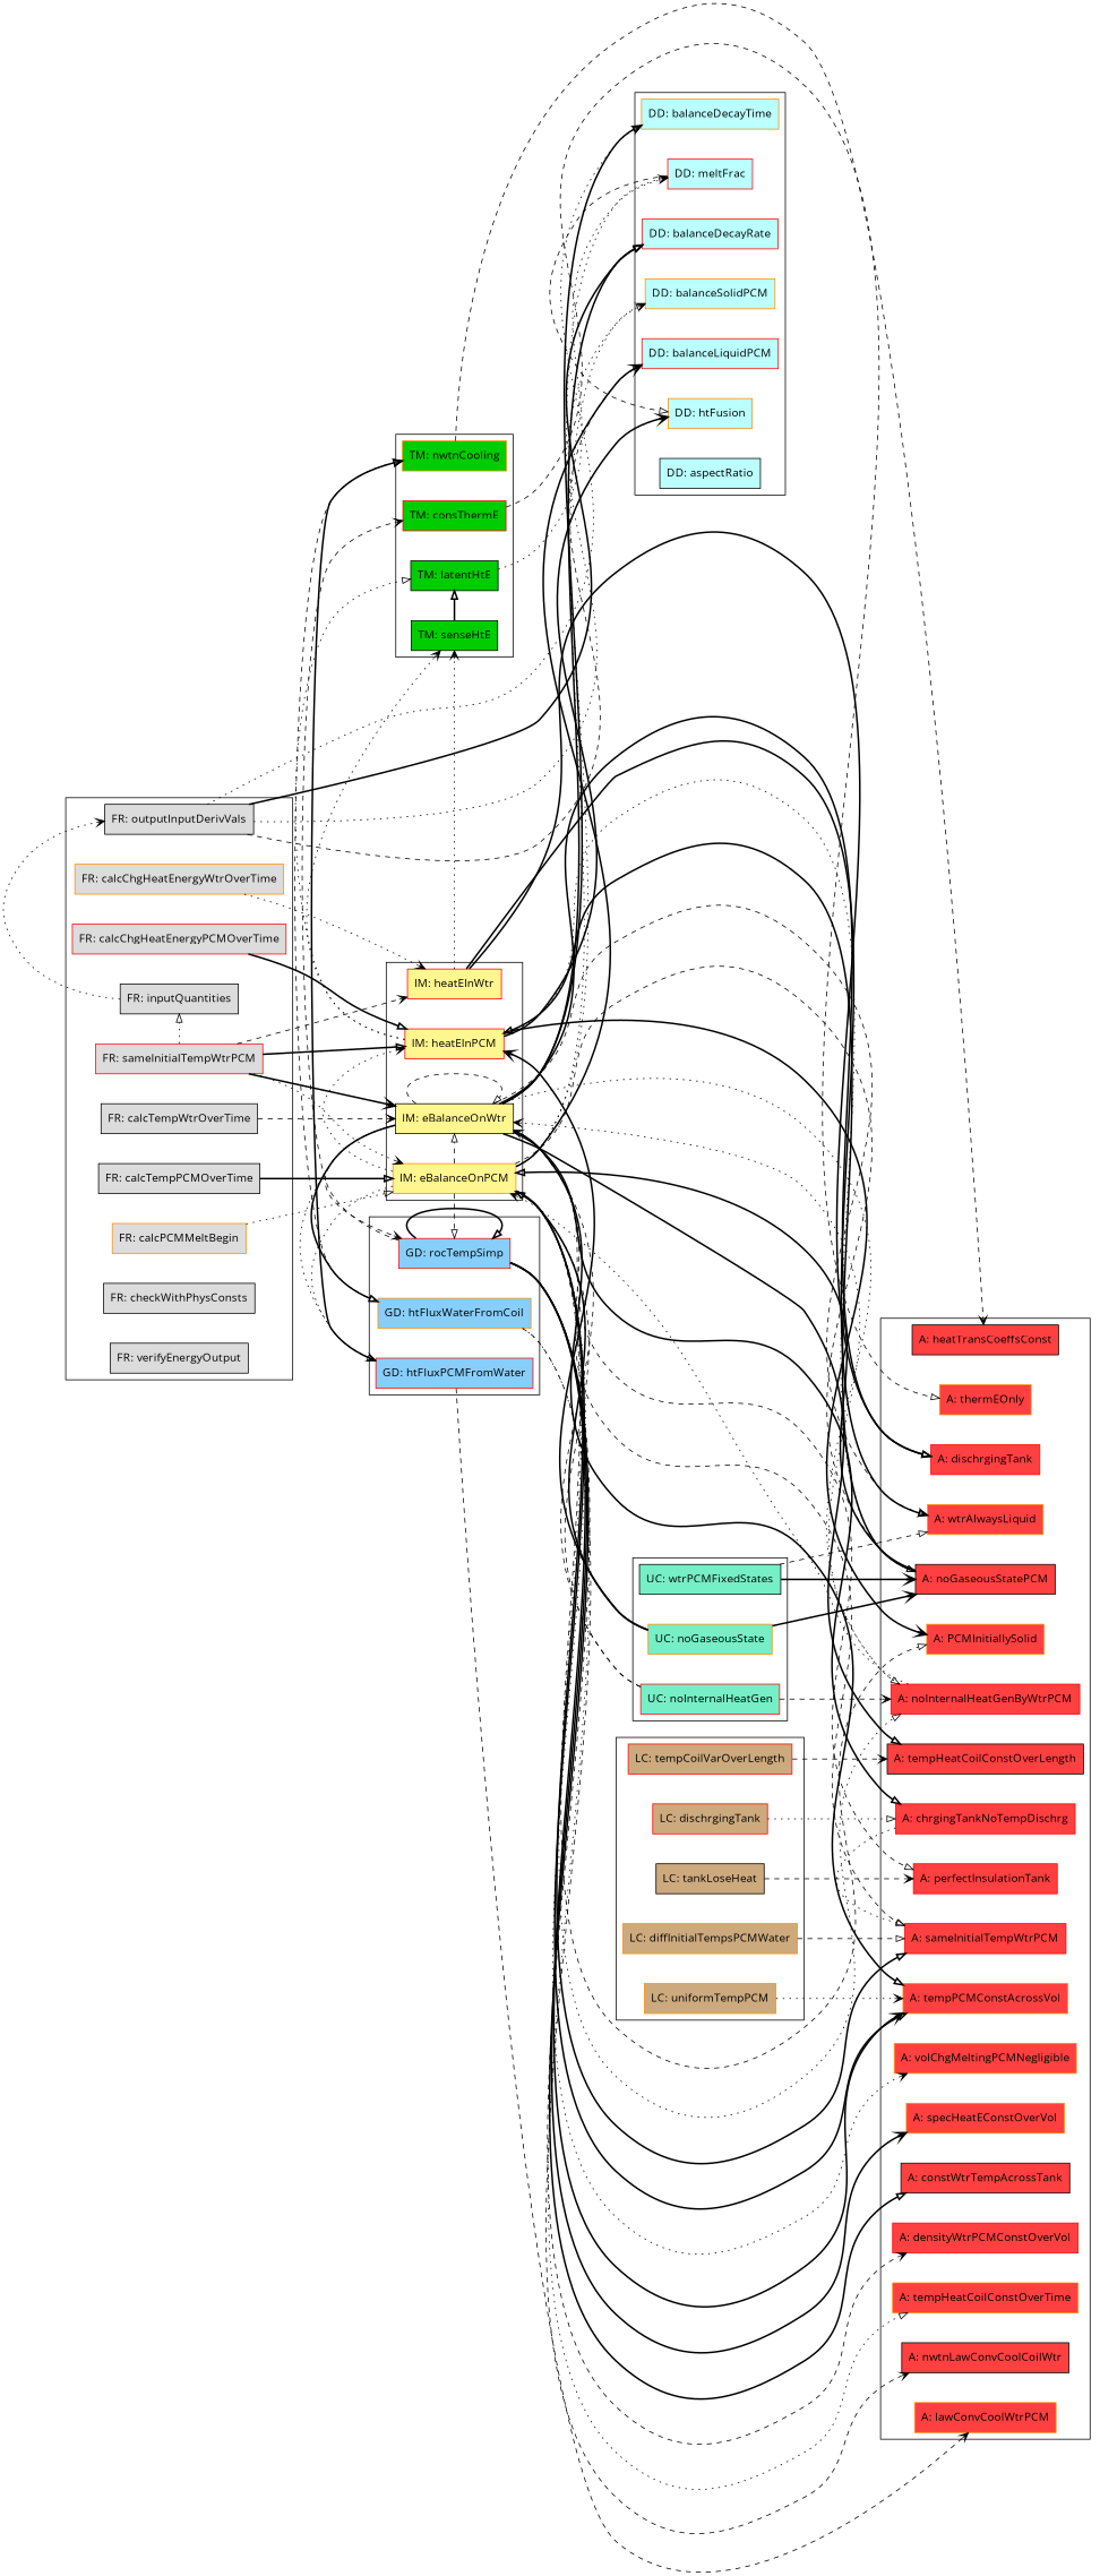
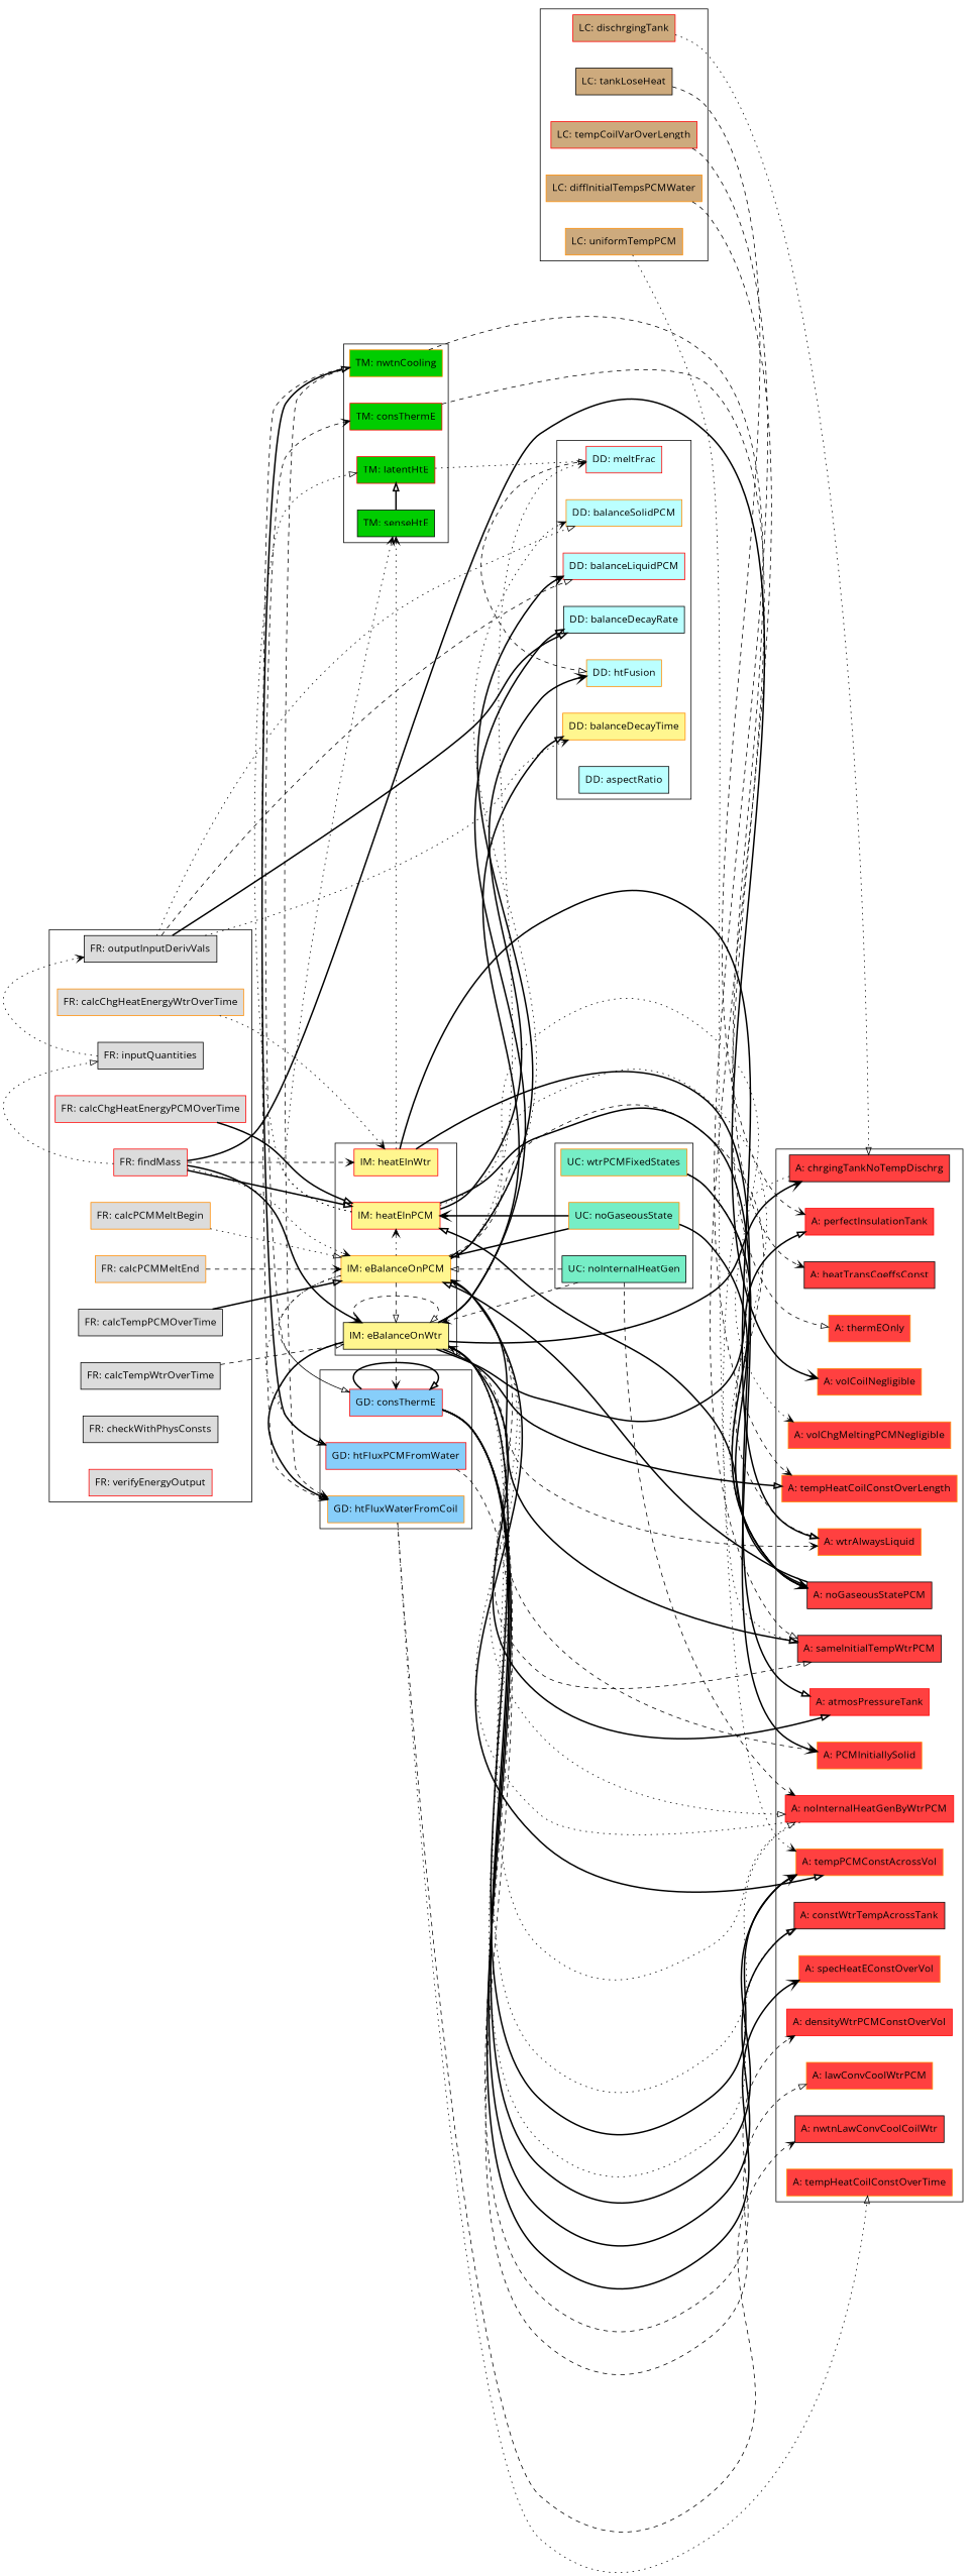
  digraph {
    fontname="Open Sans"
    newrank=true
    nodesep=0.5
    rankdir=LR
    ranksep=1.5
    node [color=darkorange fillcolor=brown1 fontname="Open Sans" shape=box style=filled]
    edge [arrowhead=onormal fontname="Open Sans" style=bold]
    n1 [color=black fillcolor=khaki1 label="IM: eBalanceOnWtr"]
-   n2 [color=red fillcolor=lightskyblue label="GD: rocTempSimp"]
+   n2 [color=red fillcolor=lightskyblue label="GD: consThermE"]
    n3 [fillcolor=lightskyblue label="GD: htFluxWaterFromCoil"]
    n4 [color=red fillcolor=lightskyblue label="GD: htFluxPCMFromWater"]
    n5 [fillcolor=khaki1 label="IM: eBalanceOnPCM"]
    n6 [color=red fillcolor=khaki1 label="IM: heatEInPCM"]
    n7 [color=red fillcolor=khaki1 label="IM: heatEInWtr"]
    n8 [color=black fillcolor=green3 label="TM: senseHtE"]
-   n9 [color=black fillcolor=green3 label="TM: latentHtE"]
+   n9 [color=red fillcolor=green3 label="TM: latentHtE"]
    n10 [color=red fillcolor=green3 label="TM: consThermE"]
    n11 [fillcolor=green3 label="TM: nwtnCooling"]
-   n12 [color=red fillcolor=paleturquoise1 label="DD: balanceDecayRate"]
-   n13 [fillcolor=paleturquoise1 label="DD: balanceDecayTime"]
+   n12 [color=black fillcolor=paleturquoise1 label="DD: balanceDecayRate"]
+   n13 [fillcolor=khaki1 label="DD: balanceDecayTime"]
    n14 [fillcolor=paleturquoise1 label="DD: balanceSolidPCM"]
    n15 [color=red fillcolor=paleturquoise1 label="DD: balanceLiquidPCM"]
    n16 [color=red fillcolor=paleturquoise1 label="DD: meltFrac"]
    n17 [fillcolor=paleturquoise1 label="DD: htFusion"]
    n18 [fillcolor=burlywood3 label="LC: uniformTempPCM"]
    n19 [color=red fillcolor=burlywood3 label="LC: tempCoilVarOverLength"]
    n20 [color=red fillcolor=burlywood3 label="LC: dischrgingTank"]
    n21 [fillcolor=burlywood3 label="LC: diffInitialTempsPCMWater"]
    n22 [color=black fillcolor=burlywood3 label="LC: tankLoseHeat"]
-   n23 [color=black fillcolor=aquamarine2 label="UC: wtrPCMFixedStates"]
-   n24 [color=red fillcolor=aquamarine2 label="UC: noInternalHeatGen"]
+   n23 [fillcolor=aquamarine2 label="UC: wtrPCMFixedStates"]
+   n24 [color=black fillcolor=aquamarine2 label="UC: noInternalHeatGen"]
    n25 [fillcolor=aquamarine2 label="UC: noGaseousState"]
    n26 [color=black fillcolor=paleturquoise1 label="DD: aspectRatio"]
    n27 [color=black fillcolor=gainsboro label="FR: inputQuantities"]
    n28 [color=black fillcolor=gainsboro label="FR: outputInputDerivVals"]
-   n29 [color=red fillcolor=gainsboro label="FR: sameInitialTempWtrPCM"]
+   n29 [color=red fillcolor=gainsboro label="FR: findMass"]
    n30 [color=black fillcolor=gainsboro label="FR: calcTempWtrOverTime"]
    n31 [color=black fillcolor=gainsboro label="FR: calcTempPCMOverTime"]
    n32 [fillcolor=gainsboro label="FR: calcChgHeatEnergyWtrOverTime"]
    n33 [color=red fillcolor=gainsboro label="FR: calcChgHeatEnergyPCMOverTime"]
    n34 [fillcolor=gainsboro label="FR: calcPCMMeltBegin"]
+   n35 [fillcolor=gainsboro label="FR: calcPCMMeltEnd"]
    n36 [color=black fillcolor=gainsboro label="FR: checkWithPhysConsts"]
-   n37 [color=black fillcolor=gainsboro label="FR: verifyEnergyOutput"]
+   n37 [color=red fillcolor=gainsboro label="FR: verifyEnergyOutput"]
    n38 [color=black label="A: constWtrTempAcrossTank"]
    n39 [label="A: tempPCMConstAcrossVol"]
-   n40 [color=black label="A: tempHeatCoilConstOverLength"]
-   n41 [color=red label="A: chrgingTankNoTempDischrg"]
-   n42 [color=red label="A: sameInitialTempWtrPCM"]
+   n40 [label="A: tempHeatCoilConstOverLength"]
+   n41 [color=black label="A: chrgingTankNoTempDischrg"]
+   n42 [color=black label="A: sameInitialTempWtrPCM"]
    n43 [label="A: wtrAlwaysLiquid"]
    n44 [color=red label="A: perfectInsulationTank"]
    n45 [color=red label="A: noInternalHeatGenByWtrPCM"]
-   n46 [color=red label="A: dischrgingTank"]
+   n46 [color=red label="A: atmosPressureTank"]
    n47 [label="A: PCMInitiallySolid"]
    n48 [label="A: volChgMeltingPCMNegligible"]
    n49 [color=black label="A: noGaseousStatePCM"]
+   n50 [label="A: volCoilNegligible"]
    n51 [label="A: thermEOnly"]
    n52 [color=black label="A: heatTransCoeffsConst"]
    n53 [color=red label="A: densityWtrPCMConstOverVol"]
    n54 [label="A: specHeatEConstOverVol"]
    n55 [color=black label="A: nwtnLawConvCoolCoilWtr"]
    n56 [label="A: tempHeatCoilConstOverTime"]
    n57 [label="A: lawConvCoolWtrPCM"]
    subgraph sub_1 {
      rank=same
      n1
      n2
      n3
      n4
      n5
      n6
      n7
      n8
      n9
      n10
      n11
    }
    subgraph sub_2 {
      rank=same
      n12
      n13
      n14
      n15
      n16
      n17
      n18
      n19
      n20
      n21
      n22
      n23
      n24
      n25
      n26
    }
    subgraph cluster_3 {
      rank=same
      n27
      n28
      n29
      n30
      n31
      n32
      n33
      n34
+     n35
      n36
      n37
    }
    subgraph cluster_4 {
      rank=same
      n8
      n9
      n10
      n11
    }
    subgraph cluster_5 {
      rank=same
      n2
      n3
      n4
    }
    subgraph cluster_6 {
      rank=same
      n1
      n5
      n6
      n7
    }
    subgraph cluster_7 {
      rank=same
      n12
      n13
      n14
      n15
      n16
      n17
      n26
    }
    subgraph cluster_8 {
      rank=same
      n38
      n39
      n40
      n41
      n42
      n43
      n44
      n45
      n46
      n47
      n48
      n49
+     n50
      n51
      n52
      n53
      n54
      n55
      n56
      n57
    }
    subgraph cluster_9 {
      rank=same
      n18
      n19
      n20
      n21
      n22
    }
    subgraph cluster_10 {
      rank=same
      n23
      n24
      n25
    }
    n1 -> n1 [style=dashed]
    n1 -> n2 [arrowhead=vee style=dashed]
    n1 -> n3
    n1 -> n4 [style=dotted]
    n1 -> n12
    n1 -> n13
+   n1 -> n38 [style=dotted]
    n1 -> n39
    n1 -> n40
-   n1 -> n41
+   n1 -> n41 [arrowhead=vee]
    n1 -> n42 [style=dashed]
    n1 -> n43 [arrowhead=vee style=dashed]
-   n1 -> n44 [style=dashed]
+   n1 -> n44
    n1 -> n45 [style=dotted]
    n1 -> n46
    n2 -> n2
    n2 -> n10 [arrowhead=vee style=dashed]
    n2 -> n38
    n2 -> n39 [arrowhead=vee]
    n2 -> n53 [arrowhead=vee style=dashed]
    n2 -> n54 [arrowhead=vee]
-   n3 -> n11 [arrowhead=vee style=dashed]
+   n11 -> n3 [arrowhead=vee style=dashed]
    n3 -> n55 [arrowhead=vee style=dashed]
    n3 -> n56 [style=dotted]
    n4 -> n11
-   n4 -> n57 [arrowhead=vee style=dashed]
+   n4 -> n57 [style=dashed]
    n5 -> n1 [style=dashed]
    n5 -> n2 [style=dashed]
    n5 -> n4 [arrowhead=vee style=dotted]
    n5 -> n6 [arrowhead=vee style=dotted]
    n5 -> n14 [arrowhead=vee style=dotted]
    n5 -> n15 [arrowhead=vee]
    n5 -> n16 [arrowhead=vee style=dotted]
    n5 -> n39
    n5 -> n42
    n5 -> n45 [style=dotted]
    n5 -> n47 [style=dashed]
    n5 -> n48 [arrowhead=vee style=dotted]
    n5 -> n49 [style=dashed]
    n6 -> n8 [arrowhead=vee style=dotted]
    n6 -> n9 [style=dotted]
    n6 -> n17 [arrowhead=vee]
    n6 -> n47 [arrowhead=vee]
    n6 -> n49 [style=dotted]
    n7 -> n8 [arrowhead=vee style=dotted]
    n7 -> n43
    n7 -> n46
    n8 -> n9
    n9 -> n16 [style=dotted]
    n10 -> n51 [style=dashed]
    n11 -> n52 [arrowhead=vee style=dashed]
    n16 -> n17 [style=dashed]
    n18 -> n39 [arrowhead=vee style=dotted]
    n19 -> n40 [arrowhead=vee style=dashed]
    n20 -> n41 [style=dotted]
    n21 -> n42 [style=dashed]
    n22 -> n44 [arrowhead=vee style=dashed]
    n23 -> n43 [style=dashed]
    n23 -> n49 [arrowhead=vee]
    n24 -> n1 [arrowhead=vee style=dashed]
    n24 -> n5 [style=dashed]
    n24 -> n45 [arrowhead=vee style=dashed]
    n25 -> n5
    n25 -> n6 [arrowhead=vee]
    n25 -> n49 [arrowhead=vee]
    n27 -> n28 [arrowhead=vee style=dotted]
    n28 -> n12
    n28 -> n13 [arrowhead=vee style=dotted]
    n28 -> n14 [style=dotted]
    n28 -> n15 [style=dashed]
    n29 -> n1 [arrowhead=vee]
    n29 -> n5 [arrowhead=vee style=dotted]
    n29 -> n6
    n29 -> n7 [arrowhead=vee style=dashed]
    n29 -> n27 [style=dotted]
-   n30 -> n1 [arrowhead=vee style=dashed]
+   n29 -> n50 [arrowhead=vee]
+   n30 -> n1 [style=dashed]
    n31 -> n5
    n32 -> n7 [arrowhead=vee style=dotted]
    n33 -> n6
    n34 -> n5 [style=dotted]
+   n35 -> n5 [arrowhead=vee style=dashed]
    n41 -> n42 [style=dotted]
    n45 -> n1 [arrowhead=vee style=dotted]
    n45 -> n5 [arrowhead=vee style=dotted]
    n49 -> n5
    n49 -> n6
  }
